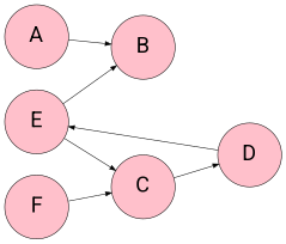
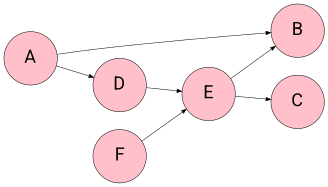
  digraph {
    fontname=Roboto
    rankdir=LR
    node [fillcolor=pink fontcolor=black fontname=Roboto fontsize=18 penwidth=0.5 shape=circle style=filled]
    edge [arrowsize=0.5 fontname=Roboto penwidth=0.5]
    A [width=0.75]
    B [width=0.75]
    C [width=0.75]
    D [width=0.75]
    E [width=0.75]
    F [width=0.75]
    A -> B
-   C -> D
+   A -> D
    D -> E
    E -> B
    E -> C
-   F -> C
+   F -> E
  }
